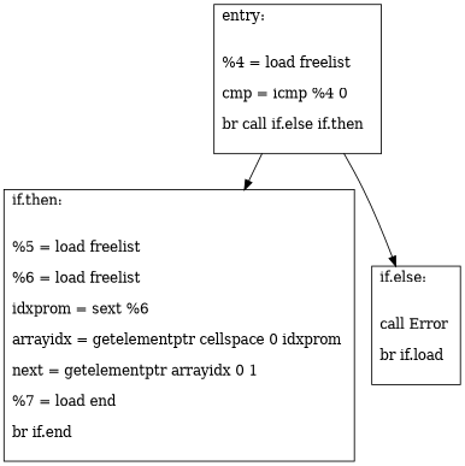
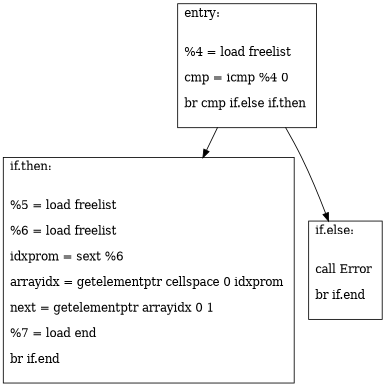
  digraph {
    node [shape=record]
-   n1 [label="{entry:\l\l\n			%4 = load freelist \l\n			cmp = icmp %4 0 \l\n			br call if.else if.then \l\n		}"]
+   n1 [label="{entry:\l\l\n			%4 = load freelist \l\n			cmp = icmp %4 0 \l\n			br cmp if.else if.then \l\n		}"]
    n2 [label="{if.then:\l\l\n			%5 = load freelist \l\n			%6 = load freelist \l\n			idxprom = sext %6 \l\n			arrayidx = getelementptr cellspace 0 idxprom \l\n			next = getelementptr arrayidx 0 1 \l\n			%7 = load end \l\n			br if.end \l\n		}"]
-   n3 [label="{if.else:\l\l\n			call Error \l\n			br if.load \l\n		}"]
+   n3 [label="{if.else:\l\l\n			call Error \l\n			br if.end \l\n		}"]
    n1 -> n2
    n1 -> n3
  }
